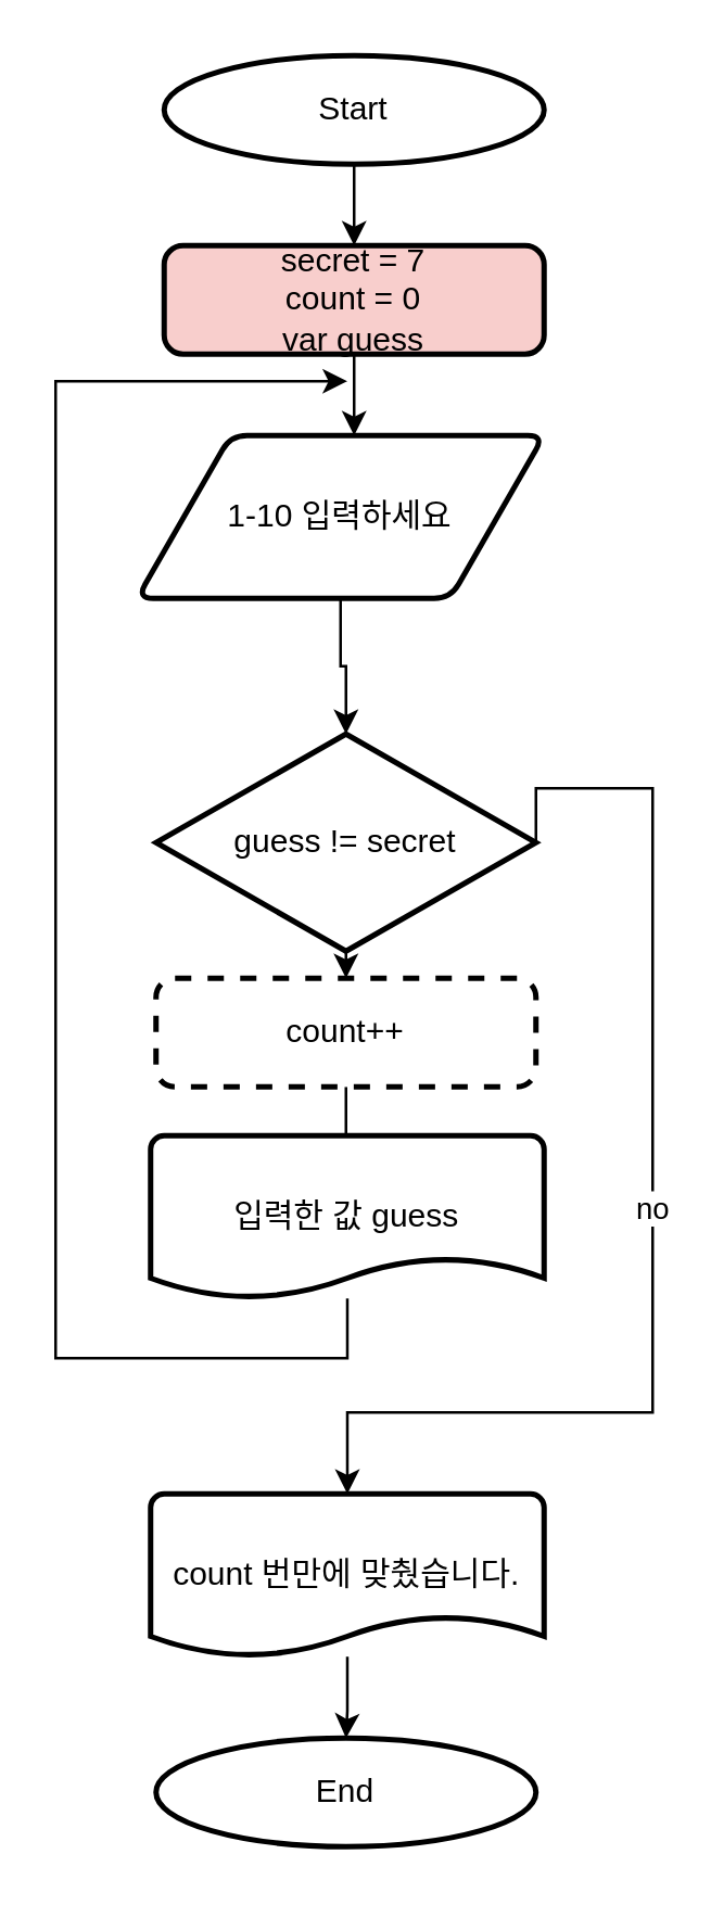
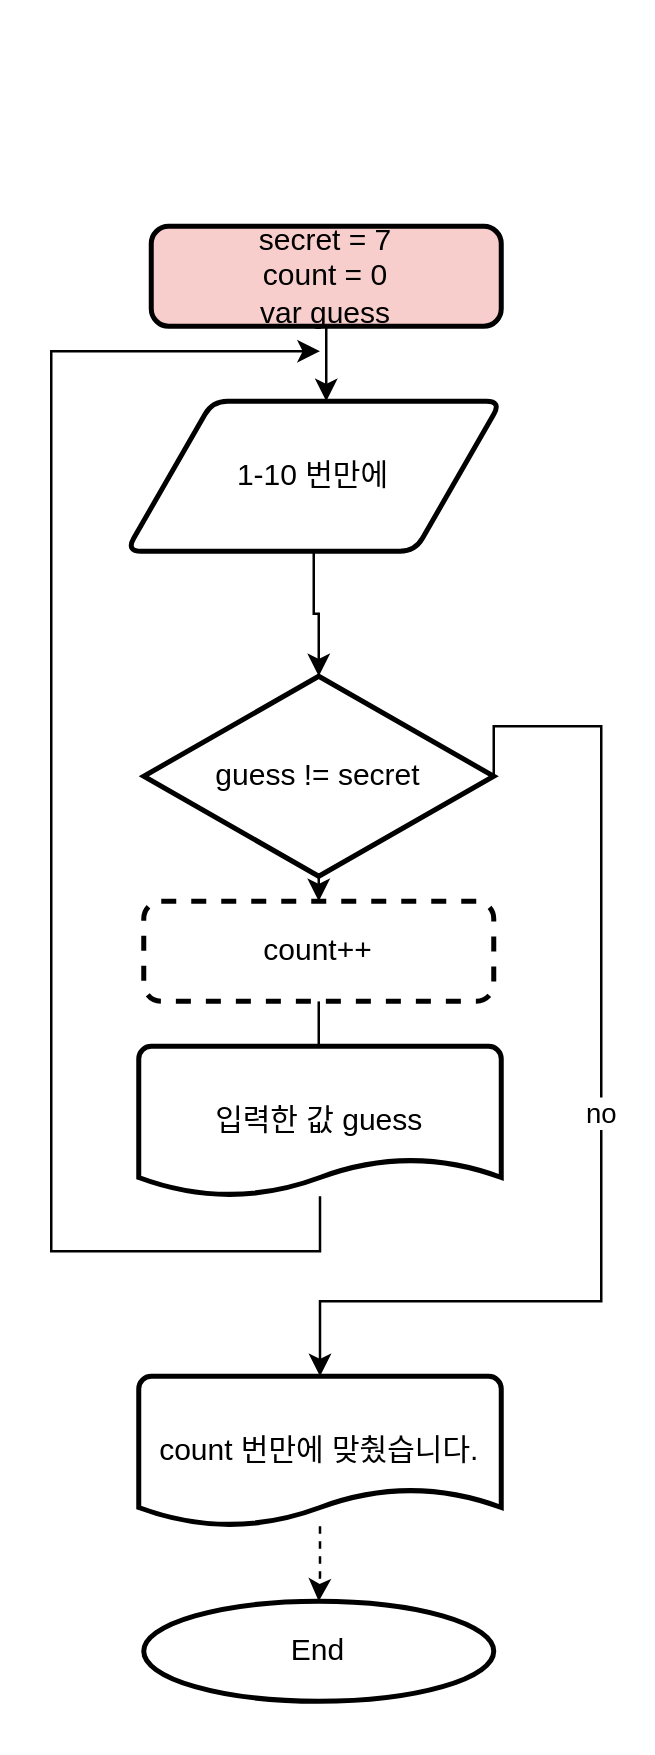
  <mxCell id="0" />
  <mxCell id="1" parent="0" />
- <mxCell id="2" style="edgeStyle=orthogonalEdgeStyle;rounded=0;orthogonalLoop=1;jettySize=auto;html=1;exitX=0.5;exitY=1;exitDx=0;exitDy=0;exitPerimeter=0;entryX=0.5;entryY=0;entryDx=0;entryDy=0;" edge="1" parent="1" source="3" target="6"><mxGeometry relative="1" as="geometry" /></mxCell>
- <mxCell id="3" value="Start" style="strokeWidth=2;html=1;shape=mxgraph.flowchart.start_1;whiteSpace=wrap;" vertex="1" parent="1"><mxGeometry x="60" y="20" width="140" height="40" as="geometry" /></mxCell>
  <mxCell id="4" value="End" style="strokeWidth=2;html=1;shape=mxgraph.flowchart.start_1;whiteSpace=wrap;" vertex="1" parent="1"><mxGeometry x="57" y="640" width="140" height="40" as="geometry" /></mxCell>
  <mxCell id="5" style="edgeStyle=orthogonalEdgeStyle;rounded=0;orthogonalLoop=1;jettySize=auto;html=1;exitX=0.5;exitY=1;exitDx=0;exitDy=0;entryX=0.5;entryY=0;entryDx=0;entryDy=0;" edge="1" parent="1" source="6"><mxGeometry relative="1" as="geometry"><mxPoint x="130" y="160" as="targetPoint" /></mxGeometry></mxCell>
  <mxCell id="6" value="secret = 7&lt;br&gt;count = 0&lt;br&gt;var guess" style="rounded=1;whiteSpace=wrap;html=1;absoluteArcSize=1;arcSize=14;strokeWidth=2;fillColor=#f8cecc;" vertex="1" parent="1"><mxGeometry x="60" y="90" width="140" height="40" as="geometry" /></mxCell>
  <mxCell id="7" value="no" style="edgeStyle=orthogonalEdgeStyle;rounded=0;orthogonalLoop=1;jettySize=auto;html=1;exitX=1;exitY=0.5;exitDx=0;exitDy=0;exitPerimeter=0;entryX=0.5;entryY=0;entryDx=0;entryDy=0;entryPerimeter=0;" edge="1" parent="1" source="9" target="11"><mxGeometry relative="1" as="geometry"><Array as="points"><mxPoint x="240" y="290" /><mxPoint x="240" y="520" /><mxPoint x="128" y="520" /></Array></mxGeometry></mxCell>
  <mxCell id="8" style="edgeStyle=orthogonalEdgeStyle;rounded=0;orthogonalLoop=1;jettySize=auto;html=1;exitX=0.5;exitY=1;exitDx=0;exitDy=0;exitPerimeter=0;entryX=0.5;entryY=0;entryDx=0;entryDy=0;" edge="1" parent="1" source="9" target="15"><mxGeometry relative="1" as="geometry" /></mxCell>
  <mxCell id="9" value="guess != secret" style="strokeWidth=2;html=1;shape=mxgraph.flowchart.decision;whiteSpace=wrap;" vertex="1" parent="1"><mxGeometry x="57" y="270" width="140" height="80" as="geometry" /></mxCell>
- <mxCell id="10" value="" style="edgeStyle=orthogonalEdgeStyle;rounded=0;orthogonalLoop=1;jettySize=auto;html=1;" edge="1" parent="1" source="11" target="4"><mxGeometry relative="1" as="geometry" /></mxCell>
+ <mxCell id="10" value="" style="edgeStyle=orthogonalEdgeStyle;rounded=0;orthogonalLoop=1;jettySize=auto;html=1;dashed=1;" edge="1" parent="1" source="11" target="4"><mxGeometry relative="1" as="geometry" /></mxCell>
  <mxCell id="11" value="count 번만에 맞췄습니다." style="strokeWidth=2;html=1;shape=mxgraph.flowchart.document2;whiteSpace=wrap;size=0.25;" vertex="1" parent="1"><mxGeometry x="55" y="550" width="145" height="60" as="geometry" /></mxCell>
  <mxCell id="12" style="edgeStyle=orthogonalEdgeStyle;rounded=0;orthogonalLoop=1;jettySize=auto;html=1;exitX=0.5;exitY=1;exitDx=0;exitDy=0;entryX=0.5;entryY=0;entryDx=0;entryDy=0;entryPerimeter=0;" edge="1" parent="1" source="13" target="9"><mxGeometry relative="1" as="geometry" /></mxCell>
- <mxCell id="13" value="1-10 입력하세요" style="shape=parallelogram;html=1;strokeWidth=2;perimeter=parallelogramPerimeter;whiteSpace=wrap;rounded=1;arcSize=12;size=0.23;" vertex="1" parent="1"><mxGeometry x="50" y="160" width="150" height="60" as="geometry" /></mxCell>
+ <mxCell id="13" value="1-10 번만에" style="shape=parallelogram;html=1;strokeWidth=2;perimeter=parallelogramPerimeter;whiteSpace=wrap;rounded=1;arcSize=12;size=0.23;" vertex="1" parent="1"><mxGeometry x="50" y="160" width="150" height="60" as="geometry" /></mxCell>
  <mxCell id="14" style="edgeStyle=orthogonalEdgeStyle;rounded=0;orthogonalLoop=1;jettySize=auto;html=1;exitX=0.5;exitY=1;exitDx=0;exitDy=0;" edge="1" parent="1" source="15" target="17"><mxGeometry relative="1" as="geometry" /></mxCell>
  <mxCell id="15" value="count++" style="rounded=1;whiteSpace=wrap;html=1;absoluteArcSize=1;arcSize=14;strokeWidth=2;dashed=1;" vertex="1" parent="1"><mxGeometry x="57" y="360" width="140" height="40" as="geometry" /></mxCell>
  <mxCell id="16" style="edgeStyle=orthogonalEdgeStyle;rounded=0;orthogonalLoop=1;jettySize=auto;html=1;" edge="1" parent="1" source="17"><mxGeometry relative="1" as="geometry"><mxPoint x="127.5" y="140" as="targetPoint" /><Array as="points"><mxPoint x="128" y="500" /><mxPoint x="20" y="500" /><mxPoint x="20" y="140" /></Array></mxGeometry></mxCell>
  <mxCell id="17" value="입력한 값 guess" style="strokeWidth=2;html=1;shape=mxgraph.flowchart.document2;whiteSpace=wrap;size=0.25;" vertex="1" parent="1"><mxGeometry x="55" y="418" width="145" height="60" as="geometry" /></mxCell>
